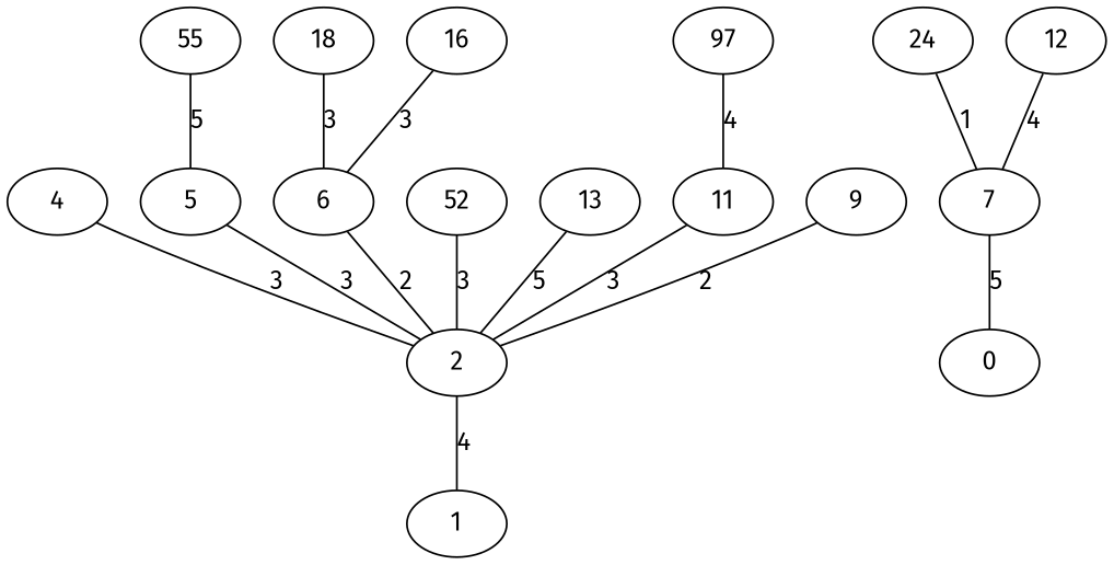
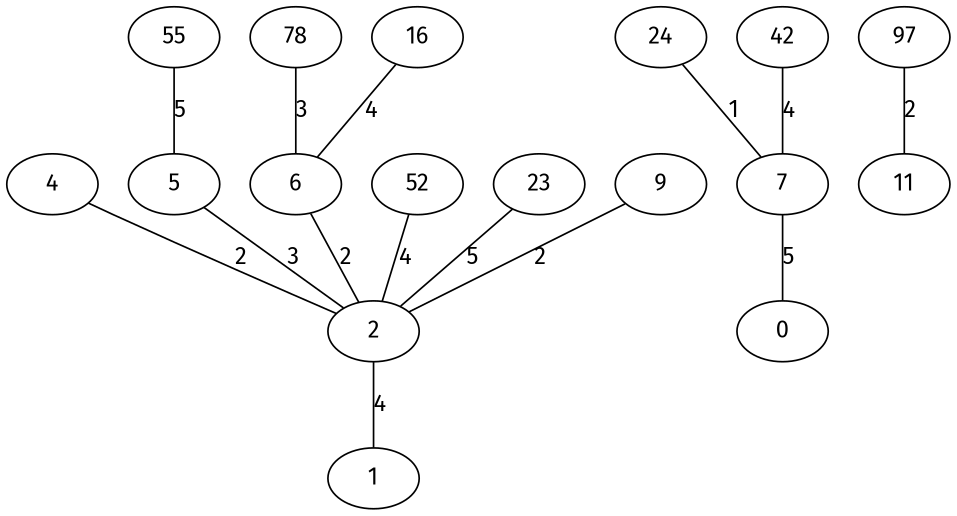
  graph {
    fontname="Fira Sans"
    node [fontname="Fira Sans"]
    edge [fontname="Fira Sans"]
    4
    2
    1
    n4 [label=55]
    5
    n6 [label=24]
    7
    0
-   18
+   18 [label=78]
    6
    n11 [label=52]
-   13
+   13 [label=23]
    n13 [label=97]
    11
    16
    9
-   12
-   4 -- 2 [label=3]
+   12 [label=42]
+   4 -- 2 [label=2]
    2 -- 1 [label=4]
    n4 -- 5 [label=5]
    5 -- 2 [label=3]
    n6 -- 7 [label=1]
    7 -- 0 [label=5]
    18 -- 6 [label=3]
    6 -- 2 [label=2]
-   n11 -- 2 [label=3]
+   n11 -- 2 [label=4]
    13 -- 2 [label=5]
-   n13 -- 11 [label=4]
-   11 -- 2 [label=3]
-   16 -- 6 [label=3]
+   n13 -- 11 [label=2]
+   16 -- 6 [label=4]
    9 -- 2 [label=2]
    12 -- 7 [label=4]
  }
